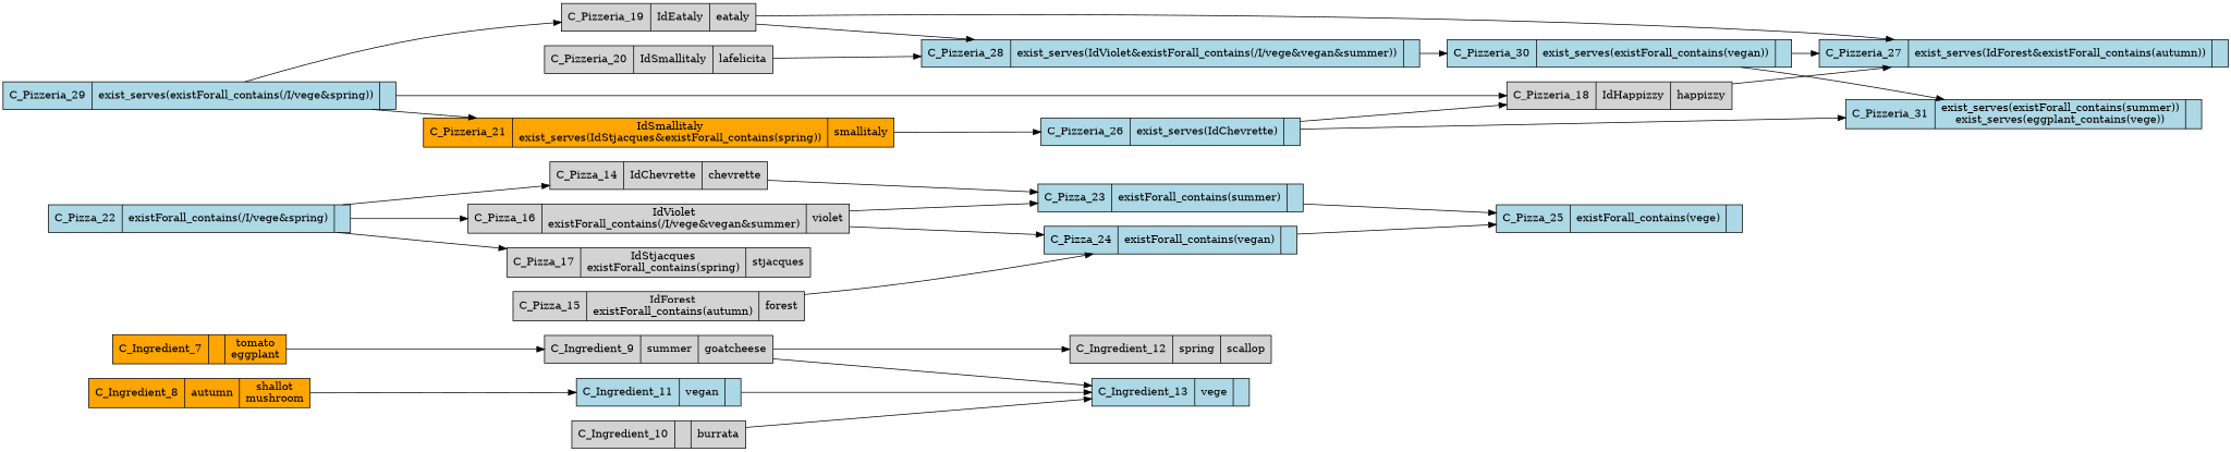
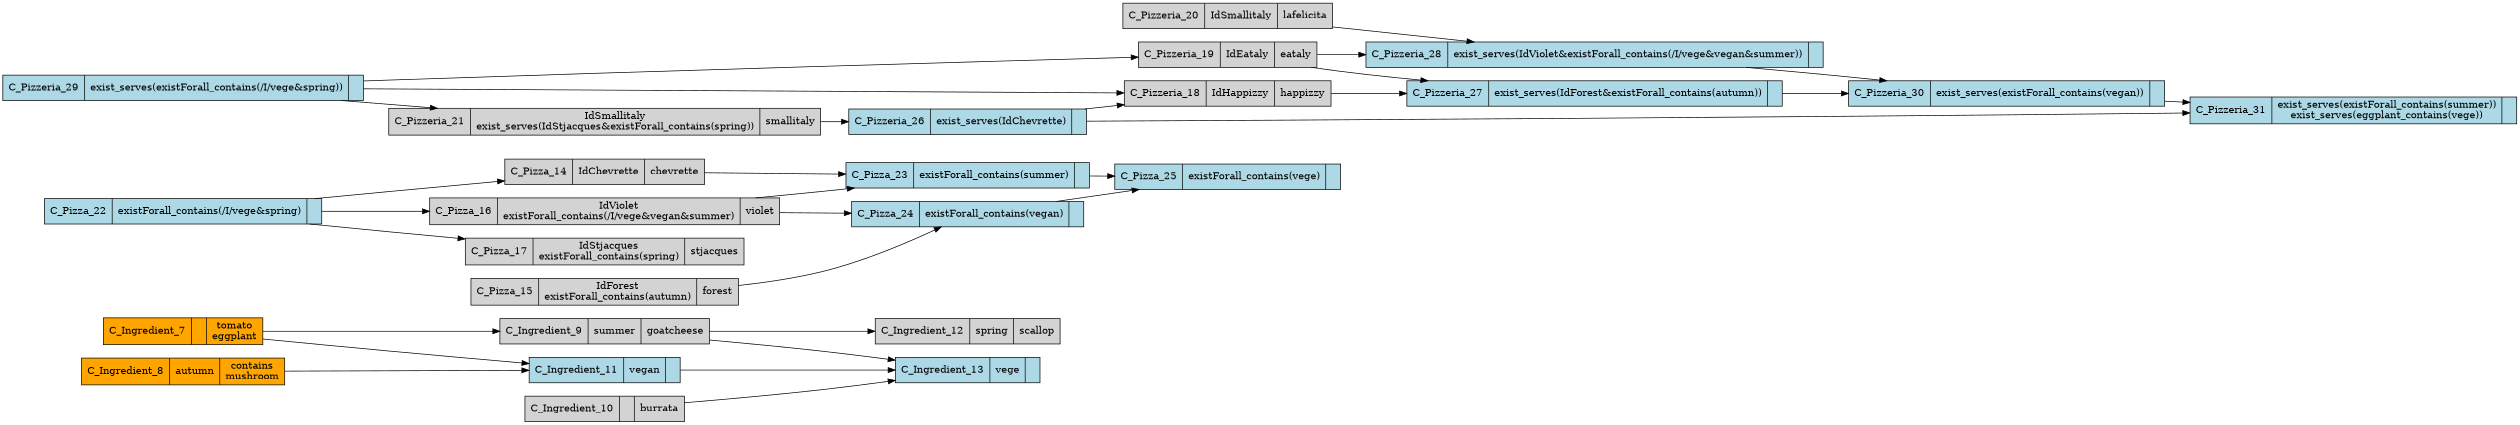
  digraph {
    rankdir=LR
    node [fillcolor=lightblue shape=record style=filled]
    n1 [fillcolor=orange label="{C_Ingredient_7||tomato\neggplant\n}"]
    n2 [label="{C_Ingredient_9|summer\n|goatcheese\n}" fillcolor=""]
    n3 [label="{C_Ingredient_11|vegan\n|}"]
-   n4 [fillcolor=orange label="{C_Ingredient_8|autumn\n|shallot\nmushroom\n}"]
+   n4 [fillcolor=orange label="{C_Ingredient_8|autumn\n|contains\nmushroom\n}"]
    n5 [label="{C_Ingredient_13|vege\n|}"]
    n6 [label="{C_Ingredient_10||burrata\n}" fillcolor=""]
    n7 [label="{C_Ingredient_12|spring\n|scallop\n}" fillcolor=""]
    n8 [label="{C_Pizza_22|existForall_contains(/I/vege&spring)\n|}"]
    n9 [label="{C_Pizza_16|IdViolet\nexistForall_contains(/I/vege&vegan&summer)\n|violet\n}" fillcolor=""]
    n10 [label="{C_Pizza_14|IdChevrette\n|chevrette\n}" fillcolor=""]
    n11 [label="{C_Pizza_15|IdForest\nexistForall_contains(autumn)\n|forest\n}" fillcolor=""]
    n12 [label="{C_Pizza_17|IdStjacques\nexistForall_contains(spring)\n|stjacques\n}" fillcolor=""]
    n13 [label="{C_Pizza_23|existForall_contains(summer)\n|}"]
    n14 [label="{C_Pizza_24|existForall_contains(vegan)\n|}"]
    n15 [label="{C_Pizza_25|existForall_contains(vege)\n|}"]
    n16 [label="{C_Pizzeria_29|exist_serves(existForall_contains(/I/vege&spring))\n|}"]
    n17 [label="{C_Pizzeria_18|IdHappizzy\n|happizzy\n}" fillcolor=""]
    n18 [label="{C_Pizzeria_19|IdEataly\n|eataly\n}" fillcolor=""]
    n19 [label="{C_Pizzeria_20|IdSmallitaly\n|lafelicita\n}" fillcolor=""]
-   n20 [label="{C_Pizzeria_21|IdSmallitaly\nexist_serves(IdStjacques&existForall_contains(spring))\n|smallitaly\n}" fillcolor=orange]
+   n20 [label="{C_Pizzeria_21|IdSmallitaly\nexist_serves(IdStjacques&existForall_contains(spring))\n|smallitaly\n}" fillcolor=""]
    n21 [label="{C_Pizzeria_27|exist_serves(IdForest&existForall_contains(autumn))\n|}"]
    n22 [label="{C_Pizzeria_26|exist_serves(IdChevrette)\n|}"]
    n23 [label="{C_Pizzeria_28|exist_serves(IdViolet&existForall_contains(/I/vege&vegan&summer))\n|}"]
    n24 [label="{C_Pizzeria_30|exist_serves(existForall_contains(vegan))\n|}"]
    n25 [label="{C_Pizzeria_31|exist_serves(existForall_contains(summer))\nexist_serves(eggplant_contains(vege))\n|}"]
    subgraph sub_1 {
      label=Ingredient
      n1
      n2
      n3
      n4
      n5
      n6
      n7
    }
    subgraph sub_2 {
      label=Pizza
      n8
      n9
      n10
      n11
      n12
      n13
      n14
      n15
    }
    subgraph sub_3 {
      label=Pizzeria
      n16
      n17
      n18
      n19
      n20
      n21
      n22
      n23
      n24
      n25
    }
    n1 -> n2
+   n1 -> n3
    n2 -> n5
    n2 -> n7
    n3 -> n5
    n4 -> n3
    n6 -> n5
    n8 -> n9
    n8 -> n10
    n8 -> n12
    n9 -> n13
    n9 -> n14
    n10 -> n13
    n11 -> n14
    n13 -> n15
    n14 -> n15
    n16 -> n17
    n16 -> n18
    n16 -> n20
    n17 -> n21
    n18 -> n21
    n18 -> n23
    n19 -> n23
    n20 -> n22
-   n24 -> n21
+   n21 -> n24
    n22 -> n17
    n22 -> n25
    n23 -> n24
    n24 -> n25
  }
